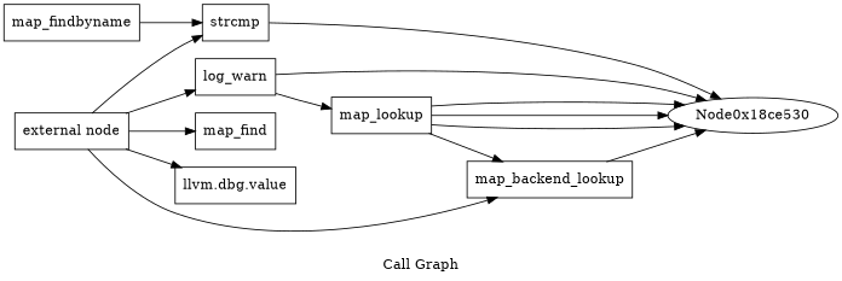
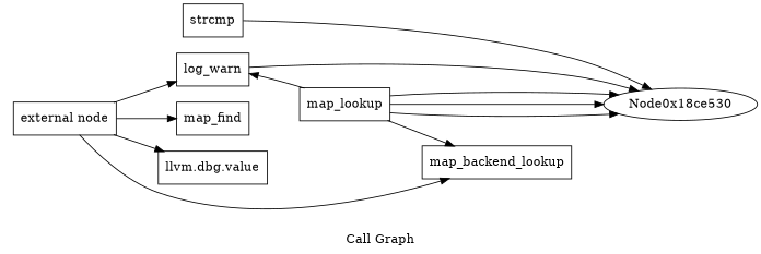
  digraph {
    label="Call Graph"
    rankdir=LR
    node [shape=record]
    n1 [label="{external node}"]
    n2 [label="{strcmp}"]
    n3 [label="{map_find}"]
    n4 [label="{map_backend_lookup}"]
    n5 [label="{log_warn}"]
    n6 [label="{llvm.dbg.value}"]
-   n7 [label="{map_findbyname}"]
    n8 [label=Node0x18ce530 shape=""]
    n9 [label="{map_lookup}"]
-   n1 -> n2
    n1 -> n3
    n1 -> n4
    n1 -> n5
    n1 -> n6
    n2 -> n8
-   n4 -> n8
    n5 -> n8
-   n7 -> n2
    n9 -> n4
-   n5 -> n9
+   n9 -> n5
    n9 -> n8
    n9 -> n8
    n9 -> n8
  }
